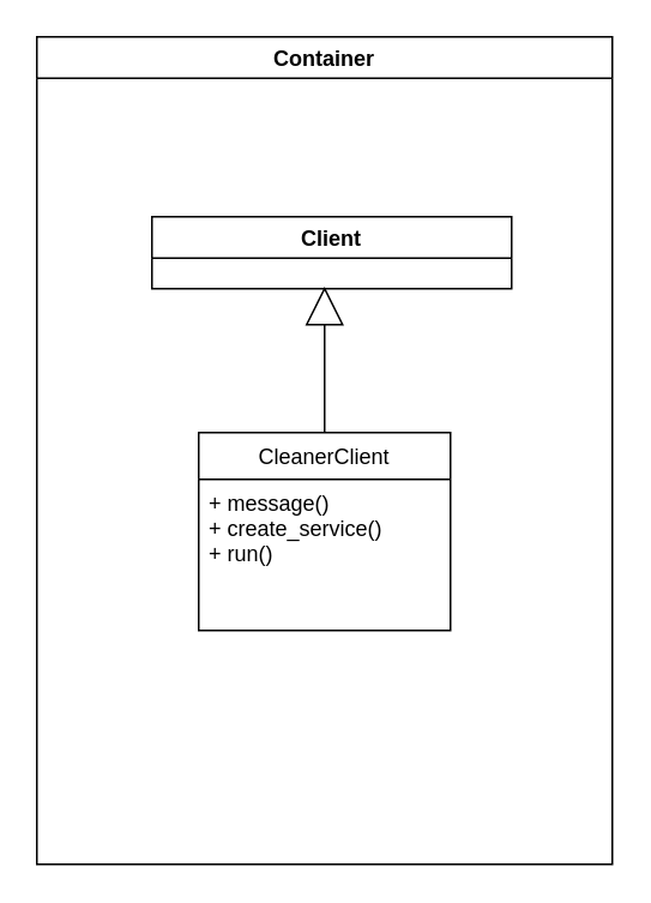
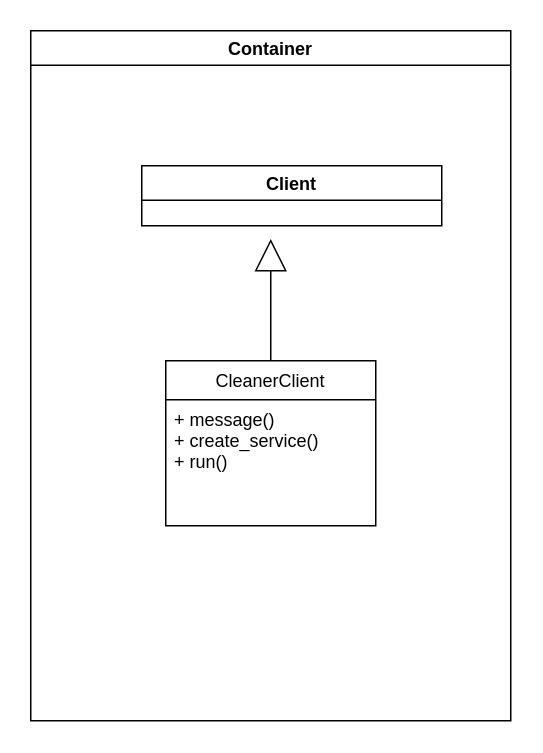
  <mxCell id="0" />
  <mxCell id="1" parent="0" />
- <mxCell id="2" value="Client" style="swimlane;" vertex="1" parent="1"><mxGeometry x="84" y="120" width="200" height="40" as="geometry" /></mxCell>
+ <mxCell id="2" value="Client" style="swimlane;" vertex="1" parent="1"><mxGeometry x="94" y="110" width="200" height="40" as="geometry" /></mxCell>
  <mxCell id="3" value="CleanerClient" style="swimlane;fontStyle=0;childLayout=stackLayout;horizontal=1;startSize=26;fillColor=none;horizontalStack=0;resizeParent=1;resizeParentMax=0;resizeLast=0;collapsible=1;marginBottom=0;" vertex="1" parent="1"><mxGeometry x="110" y="240" width="140" height="110" as="geometry" /></mxCell>
  <mxCell id="4" value="+ message()&#10;+ create_service()&#10;+ run()" style="text;strokeColor=none;fillColor=none;align=left;verticalAlign=top;spacingLeft=4;spacingRight=4;overflow=hidden;rotatable=0;points=[[0,0.5],[1,0.5]];portConstraint=eastwest;" vertex="1" parent="3"><mxGeometry y="26" width="140" height="84" as="geometry" /></mxCell>
  <mxCell id="5" value="" style="triangle;whiteSpace=wrap;html=1;direction=north;" vertex="1" parent="1"><mxGeometry x="170" y="160" width="20" height="20" as="geometry" /></mxCell>
  <mxCell id="6" value="" style="endArrow=none;html=1;entryX=0;entryY=0.5;entryDx=0;entryDy=0;" edge="1" parent="1" target="5"><mxGeometry width="50" height="50" relative="1" as="geometry"><mxPoint x="180" y="240" as="sourcePoint" /><mxPoint x="210" y="230" as="targetPoint" /></mxGeometry></mxCell>
  <mxCell id="7" value="Container" style="swimlane;" vertex="1" parent="1"><mxGeometry x="20" y="20" width="320" height="460" as="geometry" /></mxCell>
